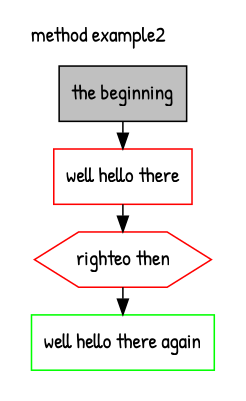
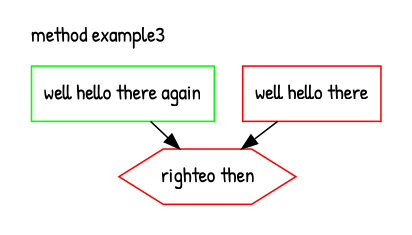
  digraph {
    compound=true
    fontname="Patrick Hand"
    node [fillcolor=white fontname="Patrick Hand" shape=rect style=filled color=red]
    edge [fontname="Patrick Hand"]
-   n1 [fillcolor=grey label="the beginning" color=""]
    n2 [label="well hello there"]
    n3 [color=green label="well hello there again"]
    n4 [label="righteo then" shape=hexagon]
    subgraph cluster_1 {
-     label="method example2"
+     label="method example3"
      labeljust=l
      pencolor=transparent
      ranksep=0.5
-     n1
      n2
      n3
      n4
    }
-   n1 -> n2
    n2 -> n4
-   n4 -> n3
+   n3 -> n4
  }
